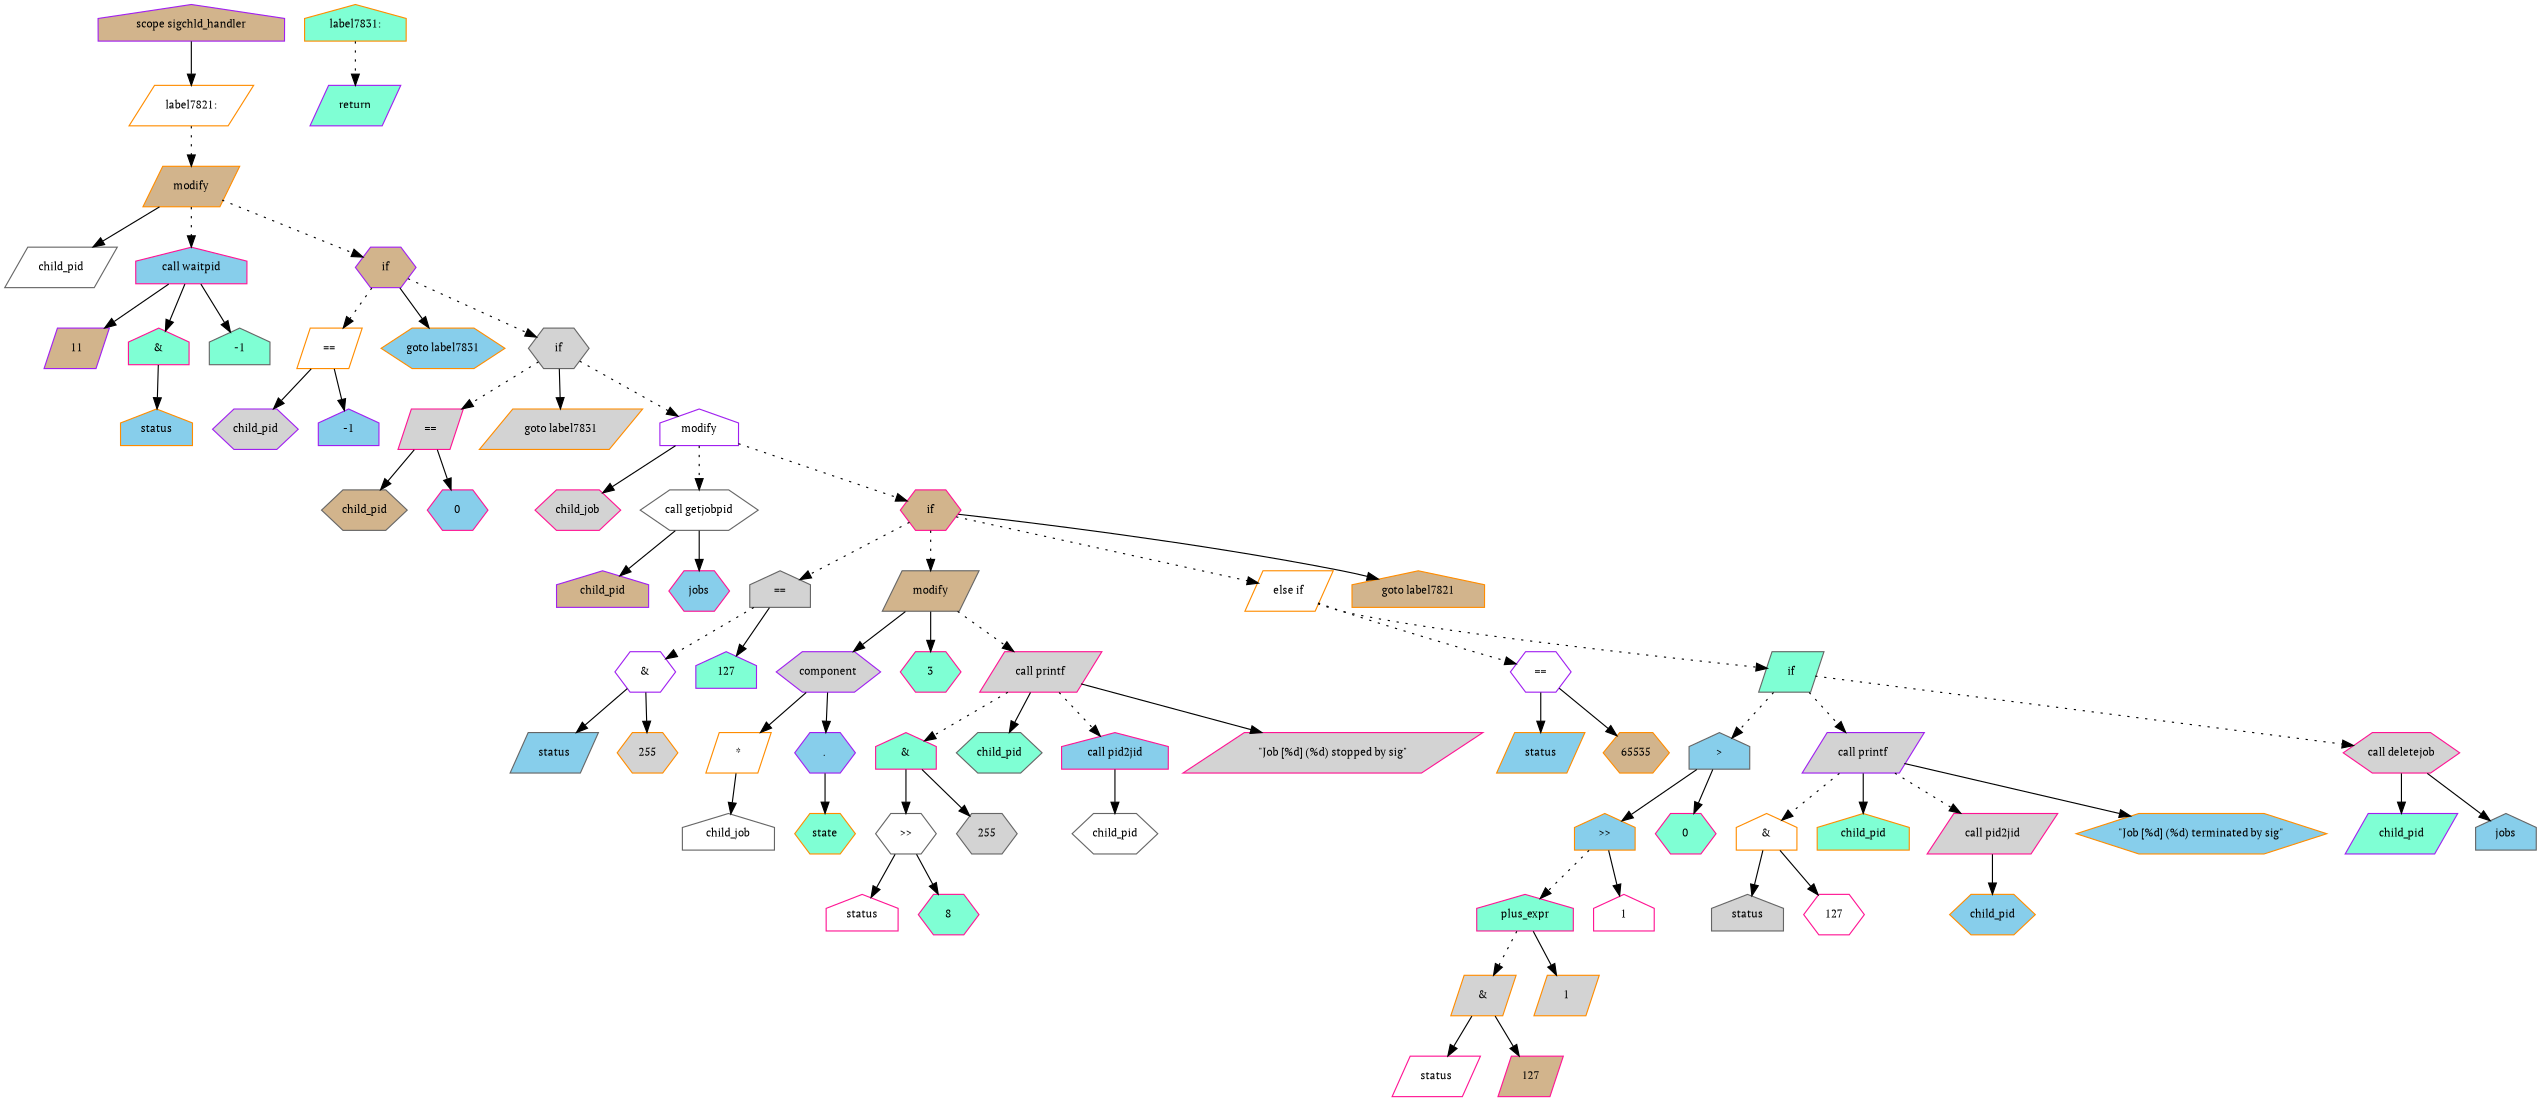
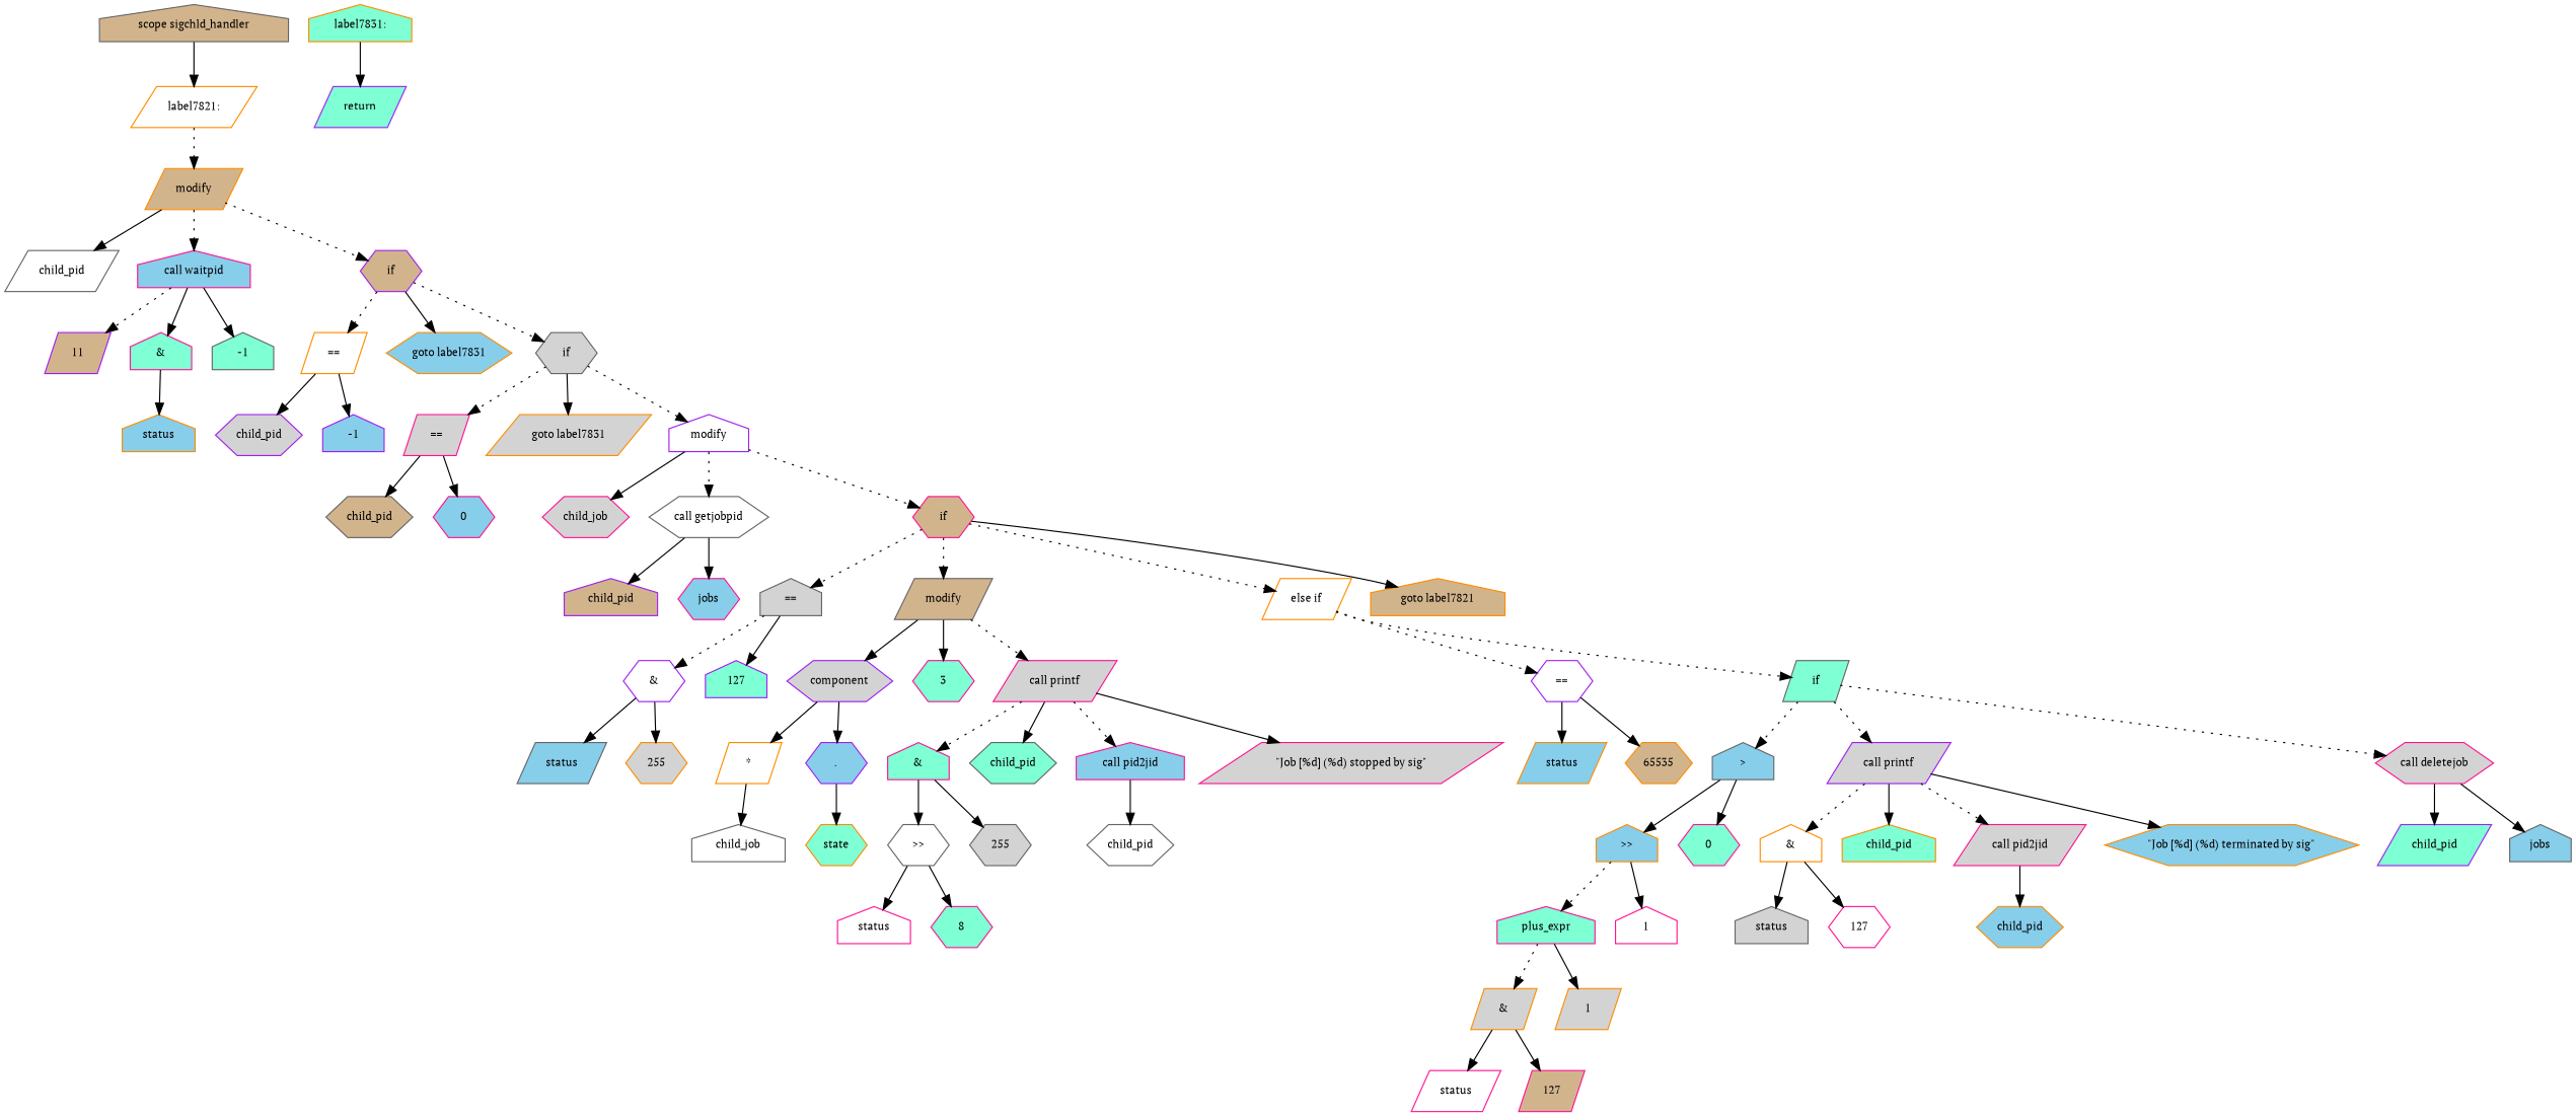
  digraph {
    fontname="PT Serif"
    fontsize=10
    node [color=deeppink fillcolor=white fontname="PT Serif" fontsize=10 shape=hexagon style=filled]
    edge [fontname="PT Serif" fontsize=10]
-   n1 [color=purple fillcolor=tan label="scope sigchld_handler" shape=house]
+   n1 [color=gray40 fillcolor=tan label="scope sigchld_handler" shape=house]
    n2 [color=darkorange label="label7821:" shape=parallelogram]
    n3 [color=darkorange fillcolor=tan label=modify shape=parallelogram]
    n4 [color=gray40 label=child_pid shape=parallelogram]
    n5 [fillcolor=skyblue label="call waitpid" shape=house]
    n6 [color=purple fillcolor=tan label=if]
    n7 [color=purple fillcolor=tan label=11 shape=parallelogram]
    n8 [fillcolor=aquamarine label="&" shape=house]
    n9 [color=gray40 fillcolor=aquamarine label=-1 shape=house]
    n10 [color=darkorange label="==" shape=parallelogram]
    n11 [color=darkorange fillcolor=skyblue label="goto label7831"]
    n12 [color=gray40 fillcolor=lightgrey label=if]
    n13 [color=darkorange fillcolor=skyblue label=status shape=house]
    n14 [color=purple fillcolor=lightgrey label=child_pid]
    n15 [color=purple fillcolor=skyblue label=-1 shape=house]
    n16 [fillcolor=lightgrey label="==" shape=parallelogram]
    n17 [color=darkorange fillcolor=lightgrey label="goto label7831" shape=parallelogram]
    n18 [color=purple label=modify shape=house]
    n19 [color=gray40 fillcolor=tan label=child_pid]
    n20 [fillcolor=skyblue label=0]
    n21 [fillcolor=lightgrey label=child_job]
    n22 [color=gray40 label="call getjobpid"]
    n23 [fillcolor=tan label=if]
    n24 [color=purple fillcolor=tan label=child_pid shape=house]
    n25 [fillcolor=skyblue label=jobs]
    n26 [color=gray40 fillcolor=lightgrey label="==" shape=house]
    n27 [color=gray40 fillcolor=tan label=modify shape=parallelogram]
    n28 [color=darkorange label="else if" shape=parallelogram]
    n29 [color=darkorange fillcolor=tan label="goto label7821" shape=house]
    n30 [color=purple label="&"]
    n31 [color=purple fillcolor=aquamarine label=127 shape=house]
    n32 [color=purple fillcolor=lightgrey label=component]
    n33 [fillcolor=aquamarine label=3]
    n34 [fillcolor=lightgrey label="call printf" shape=parallelogram]
    n35 [color=purple label="=="]
    n36 [color=gray40 fillcolor=aquamarine label=if shape=parallelogram]
    n37 [color=gray40 fillcolor=skyblue label=status shape=parallelogram]
    n38 [color=darkorange fillcolor=lightgrey label=255]
    n39 [color=darkorange label="*" shape=parallelogram]
    n40 [color=purple fillcolor=skyblue label="."]
    n41 [fillcolor=aquamarine label="&" shape=house]
    n42 [color=gray40 fillcolor=aquamarine label=child_pid]
    n43 [fillcolor=skyblue label="call pid2jid" shape=house]
    n44 [fillcolor=lightgrey label="\"Job [%d] (%d) stopped by sig\"" shape=parallelogram]
    n45 [color=gray40 label=child_job shape=house]
    n46 [color=darkorange fillcolor=aquamarine label=state]
    n47 [color=gray40 label=">>"]
    n48 [color=gray40 fillcolor=lightgrey label=255]
    n49 [color=gray40 label=child_pid]
    n50 [label=status shape=house]
    n51 [fillcolor=aquamarine label=8]
    n52 [color=darkorange fillcolor=skyblue label=status shape=parallelogram]
    n53 [color=darkorange fillcolor=tan label=65535]
    n54 [color=gray40 fillcolor=skyblue label=">" shape=house]
    n55 [color=purple fillcolor=lightgrey label="call printf" shape=parallelogram]
    n56 [fillcolor=lightgrey label="call deletejob"]
    n57 [color=darkorange fillcolor=skyblue label=">>" shape=house]
    n58 [fillcolor=aquamarine label=0]
    n59 [color=darkorange label="&" shape=house]
    n60 [color=darkorange fillcolor=aquamarine label=child_pid shape=house]
    n61 [fillcolor=lightgrey label="call pid2jid" shape=parallelogram]
    n62 [color=darkorange fillcolor=skyblue label="\"Job [%d] (%d) terminated by sig\""]
    n63 [color=purple fillcolor=aquamarine label=child_pid shape=parallelogram]
    n64 [color=gray40 fillcolor=skyblue label=jobs shape=house]
    n65 [fillcolor=aquamarine label=plus_expr shape=house]
    n66 [label=1 shape=house]
    n67 [color=darkorange fillcolor=lightgrey label="&" shape=parallelogram]
    n68 [color=darkorange fillcolor=lightgrey label=1 shape=parallelogram]
    n69 [label=status shape=parallelogram]
    n70 [fillcolor=tan label=127 shape=parallelogram]
    n71 [color=gray40 fillcolor=lightgrey label=status shape=house]
    n72 [label=127]
    n73 [color=darkorange fillcolor=skyblue label=child_pid]
    n74 [color=darkorange fillcolor=aquamarine label="label7831:" shape=house]
    n75 [color=purple fillcolor=aquamarine label=return shape=parallelogram]
    n1 -> n2 [style=solid]
    n2 -> n3 [style=dotted]
    n3 -> n4
    n3 -> n5 [style=dotted]
    n3 -> n6 [style=dotted]
-   n5 -> n7
+   n5 -> n7 [style=dotted]
    n5 -> n8
    n5 -> n9
    n6 -> n10 [style=dotted]
    n6 -> n11
    n6 -> n12 [style=dotted]
    n8 -> n13
    n10 -> n14
    n10 -> n15
    n12 -> n16 [style=dotted]
    n12 -> n17
    n12 -> n18 [style=dotted]
    n16 -> n19
    n16 -> n20
    n18 -> n21
    n18 -> n22 [style=dotted]
    n18 -> n23 [style=dotted]
    n22 -> n24
    n22 -> n25
    n23 -> n26 [style=dotted]
    n23 -> n27 [style=dotted]
    n23 -> n28 [style=dotted]
    n23 -> n29
    n26 -> n30 [style=dotted]
    n26 -> n31
    n27 -> n32
    n27 -> n33
    n27 -> n34 [style=dotted]
    n28 -> n35 [style=dotted]
    n28 -> n36 [style=dotted]
    n30 -> n37
    n30 -> n38
    n32 -> n39
    n32 -> n40
    n34 -> n41 [style=dotted]
    n34 -> n42
    n34 -> n43 [style=dotted]
    n34 -> n44
    n35 -> n52
    n35 -> n53
    n36 -> n54 [style=dotted]
    n36 -> n55 [style=dotted]
    n36 -> n56 [style=dotted]
    n39 -> n45
    n40 -> n46
    n41 -> n47
    n41 -> n48
    n43 -> n49
    n47 -> n50
    n47 -> n51
    n54 -> n57
    n54 -> n58
    n55 -> n59 [style=dotted]
    n55 -> n60
    n55 -> n61 [style=dotted]
    n55 -> n62
    n56 -> n63
    n56 -> n64
    n57 -> n65 [style=dotted]
    n57 -> n66
    n59 -> n71
    n59 -> n72
    n61 -> n73
    n65 -> n67 [style=dotted]
    n65 -> n68
    n67 -> n69
    n67 -> n70
-   n74 -> n75 [style=dotted]
+   n74 -> n75 [style=solid]
  }
